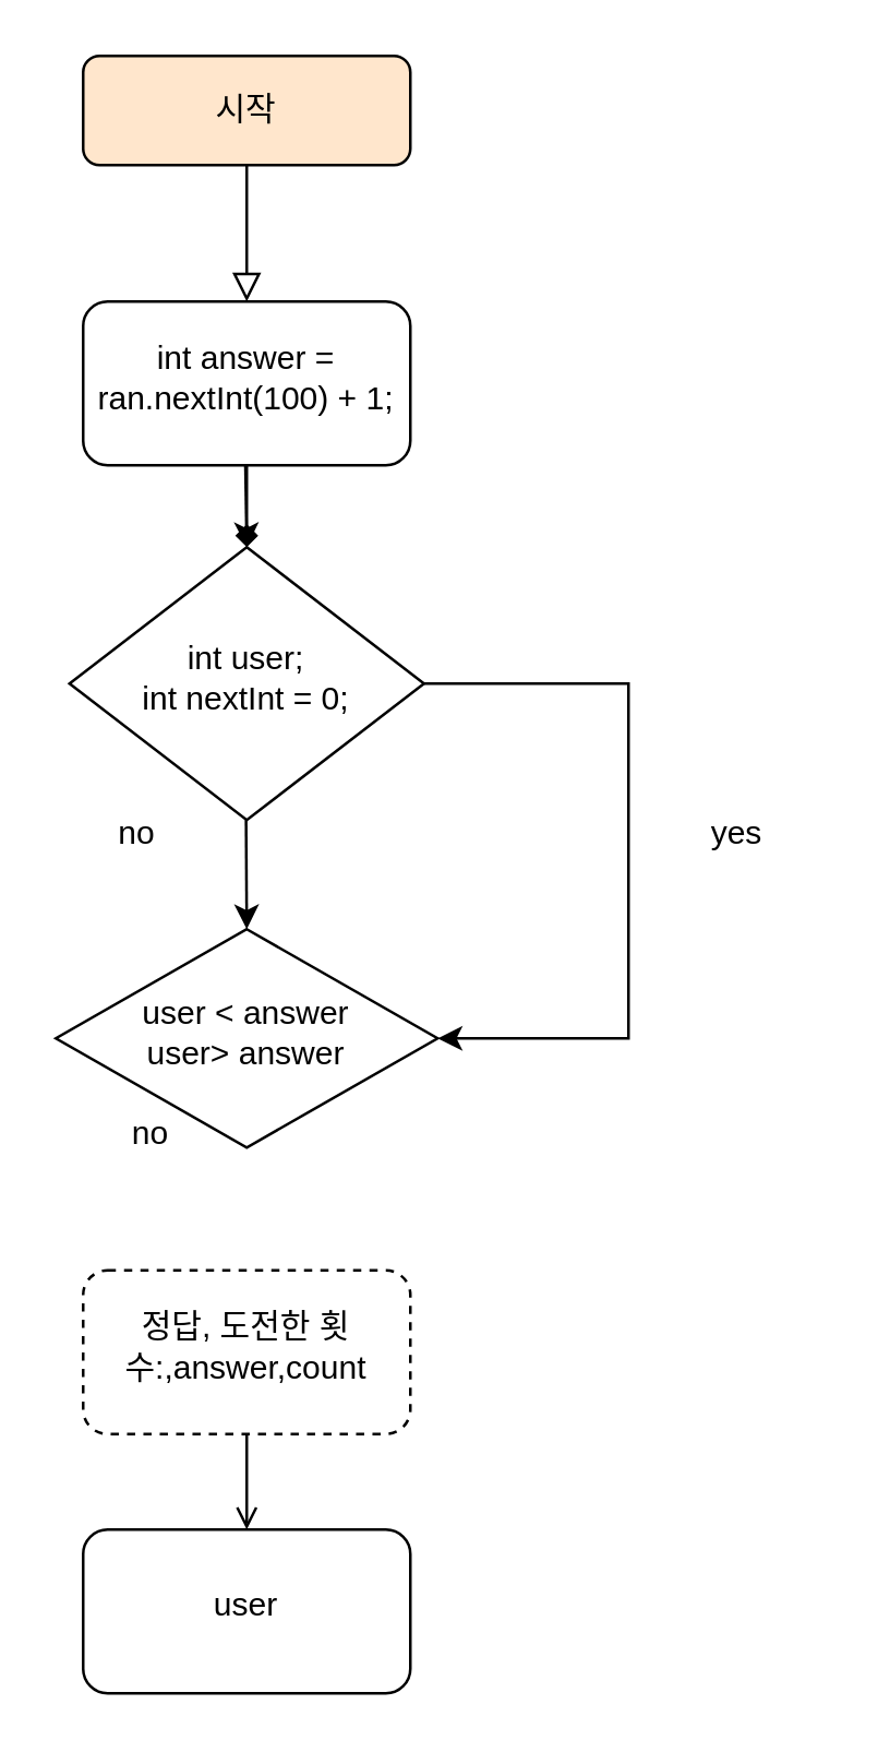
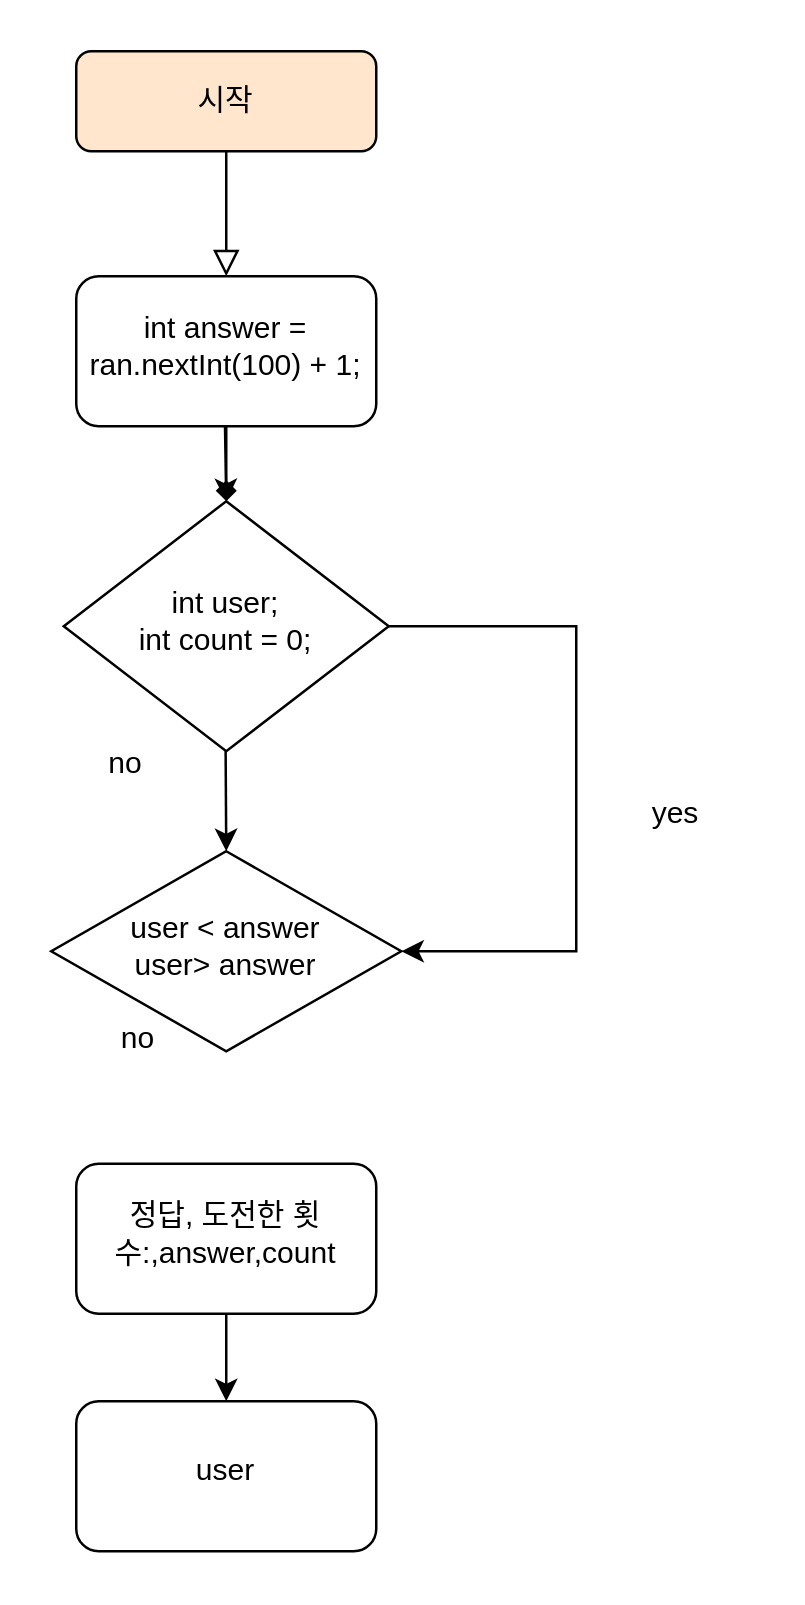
  <mxCell id="0" />
  <mxCell id="1" parent="0" />
  <mxCell id="2" value="" style="rounded=0;html=1;jettySize=auto;orthogonalLoop=1;fontSize=11;endArrow=block;endFill=0;endSize=8;strokeWidth=1;shadow=0;labelBackgroundColor=none;edgeStyle=orthogonalEdgeStyle;" edge="1" parent="1" source="3"><mxGeometry relative="1" as="geometry"><mxPoint x="90" y="110" as="targetPoint" /></mxGeometry></mxCell>
  <mxCell id="3" value="시작" style="rounded=1;whiteSpace=wrap;html=1;fontSize=12;glass=0;strokeWidth=1;shadow=0;fillColor=#ffe6cc;" vertex="1" parent="1"><mxGeometry x="30" y="20" width="120" height="40" as="geometry" /></mxCell>
- <mxCell id="4" value="&lt;div&gt;int user;&lt;/div&gt;&lt;div&gt;int nextInt = 0;&lt;span style=&quot;&quot;&gt;&lt;/span&gt;&lt;/div&gt;" style="rhombus;whiteSpace=wrap;html=1;shadow=0;strokeColor=default;strokeWidth=1;align=center;verticalAlign=middle;spacingTop=-4;spacing=6;fontFamily=Helvetica;fontSize=12;fontColor=default;fillColor=default;" vertex="1" parent="1"><mxGeometry x="25" y="200" width="130" height="100" as="geometry" /></mxCell>
+ <mxCell id="4" value="&lt;div&gt;int user;&lt;/div&gt;&lt;div&gt;int count = 0;&lt;span style=&quot;&quot;&gt;&lt;/span&gt;&lt;/div&gt;" style="rhombus;whiteSpace=wrap;html=1;shadow=0;strokeColor=default;strokeWidth=1;align=center;verticalAlign=middle;spacingTop=-4;spacing=6;fontFamily=Helvetica;fontSize=12;fontColor=default;fillColor=default;" vertex="1" parent="1"><mxGeometry x="25" y="200" width="130" height="100" as="geometry" /></mxCell>
  <mxCell id="5" value="" style="edgeStyle=orthogonalEdgeStyle;rounded=0;orthogonalLoop=1;jettySize=auto;html=1;fontFamily=Helvetica;fontSize=12;fontColor=default;endArrow=diamond;" edge="1" parent="1" source="6" target="4"><mxGeometry relative="1" as="geometry" /></mxCell>
  <mxCell id="6" value="int answer = ran.nextInt(100) + 1;" style="rounded=1;whiteSpace=wrap;html=1;shadow=0;strokeColor=default;strokeWidth=1;align=center;verticalAlign=middle;spacingTop=-4;spacing=6;fontFamily=Helvetica;fontSize=12;fontColor=default;fillColor=default;" vertex="1" parent="1"><mxGeometry x="30" y="110" width="120" height="60" as="geometry" /></mxCell>
- <mxCell id="7" value="정답, 도전한 횟수:,answer,count" style="rounded=1;whiteSpace=wrap;html=1;shadow=0;strokeColor=default;strokeWidth=1;align=center;verticalAlign=middle;spacingTop=-4;spacing=6;fontFamily=Helvetica;fontSize=12;fontColor=default;fillColor=default;dashed=1;" vertex="1" parent="1"><mxGeometry x="30" y="465" width="120" height="60" as="geometry" /></mxCell>
+ <mxCell id="7" value="정답, 도전한 횟수:,answer,count" style="rounded=1;whiteSpace=wrap;html=1;shadow=0;strokeColor=default;strokeWidth=1;align=center;verticalAlign=middle;spacingTop=-4;spacing=6;fontFamily=Helvetica;fontSize=12;fontColor=default;fillColor=default;" vertex="1" parent="1"><mxGeometry x="30" y="465" width="120" height="60" as="geometry" /></mxCell>
  <mxCell id="8" value="user &amp;lt; answer&lt;br&gt;user&amp;gt; answer" style="rhombus;whiteSpace=wrap;html=1;shadow=0;strokeColor=default;strokeWidth=1;align=center;verticalAlign=middle;spacingTop=-4;spacing=6;fontFamily=Helvetica;fontSize=12;fontColor=default;fillColor=default;" vertex="1" parent="1"><mxGeometry x="20" y="340" width="140" height="80" as="geometry" /></mxCell>
  <mxCell id="9" value="" style="endArrow=classic;html=1;rounded=0;fontFamily=Helvetica;fontSize=12;fontColor=default;entryX=0.5;entryY=0;entryDx=0;entryDy=0;" edge="1" parent="1" target="4"><mxGeometry width="50" height="50" relative="1" as="geometry"><mxPoint x="89.5" y="170" as="sourcePoint" /><mxPoint x="90" y="190" as="targetPoint" /></mxGeometry></mxCell>
  <mxCell id="10" value="" style="endArrow=classic;html=1;rounded=0;fontFamily=Helvetica;fontSize=12;fontColor=default;entryX=0.5;entryY=0;entryDx=0;entryDy=0;" edge="1" parent="1" target="8"><mxGeometry width="50" height="50" relative="1" as="geometry"><mxPoint x="89.75" y="300" as="sourcePoint" /><mxPoint x="90" y="320" as="targetPoint" /></mxGeometry></mxCell>
  <mxCell id="11" value="" style="endArrow=classic;html=1;rounded=0;fontFamily=Helvetica;fontSize=12;fontColor=default;exitX=1;exitY=0.5;exitDx=0;exitDy=0;entryX=1;entryY=0.5;entryDx=0;entryDy=0;" edge="1" parent="1" source="4" target="8"><mxGeometry width="50" height="50" relative="1" as="geometry"><mxPoint x="260" y="350" as="sourcePoint" /><mxPoint x="180" y="470" as="targetPoint" /><Array as="points"><mxPoint x="230" y="250" /><mxPoint x="230" y="380" /></Array></mxGeometry></mxCell>
  <mxCell id="12" value="user" style="rounded=1;whiteSpace=wrap;html=1;shadow=0;strokeColor=default;strokeWidth=1;align=center;verticalAlign=middle;spacingTop=-4;spacing=6;fontFamily=Helvetica;fontSize=12;fontColor=default;fillColor=default;" vertex="1" parent="1"><mxGeometry x="30" y="560" width="120" height="60" as="geometry" /></mxCell>
- <mxCell id="13" value="" style="endArrow=open;html=1;rounded=0;fontFamily=Helvetica;fontSize=12;fontColor=default;entryX=0.5;entryY=0;entryDx=0;entryDy=0;exitX=0.5;exitY=1;exitDx=0;exitDy=0;" edge="1" parent="1" source="7" target="12"><mxGeometry width="50" height="50" relative="1" as="geometry"><mxPoint x="94.5" y="560" as="sourcePoint" /><mxPoint x="95" y="590" as="targetPoint" /></mxGeometry></mxCell>
+ <mxCell id="13" value="" style="endArrow=classic;html=1;rounded=0;fontFamily=Helvetica;fontSize=12;fontColor=default;entryX=0.5;entryY=0;entryDx=0;entryDy=0;exitX=0.5;exitY=1;exitDx=0;exitDy=0;" edge="1" parent="1" source="7" target="12"><mxGeometry width="50" height="50" relative="1" as="geometry"><mxPoint x="94.5" y="560" as="sourcePoint" /><mxPoint x="95" y="590" as="targetPoint" /></mxGeometry></mxCell>
  <mxCell id="14" value="no" style="text;html=1;strokeColor=none;fillColor=none;align=center;verticalAlign=middle;whiteSpace=wrap;rounded=0;fontSize=12;fontFamily=Helvetica;fontColor=default;" vertex="1" parent="1"><mxGeometry x="20" y="290" width="60" height="30" as="geometry" /></mxCell>
- <mxCell id="15" value="yes" style="text;html=1;strokeColor=none;fillColor=none;align=center;verticalAlign=middle;whiteSpace=wrap;rounded=0;fontSize=12;fontFamily=Helvetica;fontColor=default;" vertex="1" parent="1"><mxGeometry x="240" y="290" width="60" height="30" as="geometry" /></mxCell>
+ <mxCell id="15" value="yes" style="text;html=1;strokeColor=none;fillColor=none;align=center;verticalAlign=middle;whiteSpace=wrap;rounded=0;fontSize=12;fontFamily=Helvetica;fontColor=default;" vertex="1" parent="1"><mxGeometry x="240" y="310" width="60" height="30" as="geometry" /></mxCell>
  <mxCell id="16" value="no" style="text;html=1;strokeColor=none;fillColor=none;align=center;verticalAlign=middle;whiteSpace=wrap;rounded=0;fontSize=12;fontFamily=Helvetica;fontColor=default;" vertex="1" parent="1"><mxGeometry x="25" y="400" width="60" height="30" as="geometry" /></mxCell>
